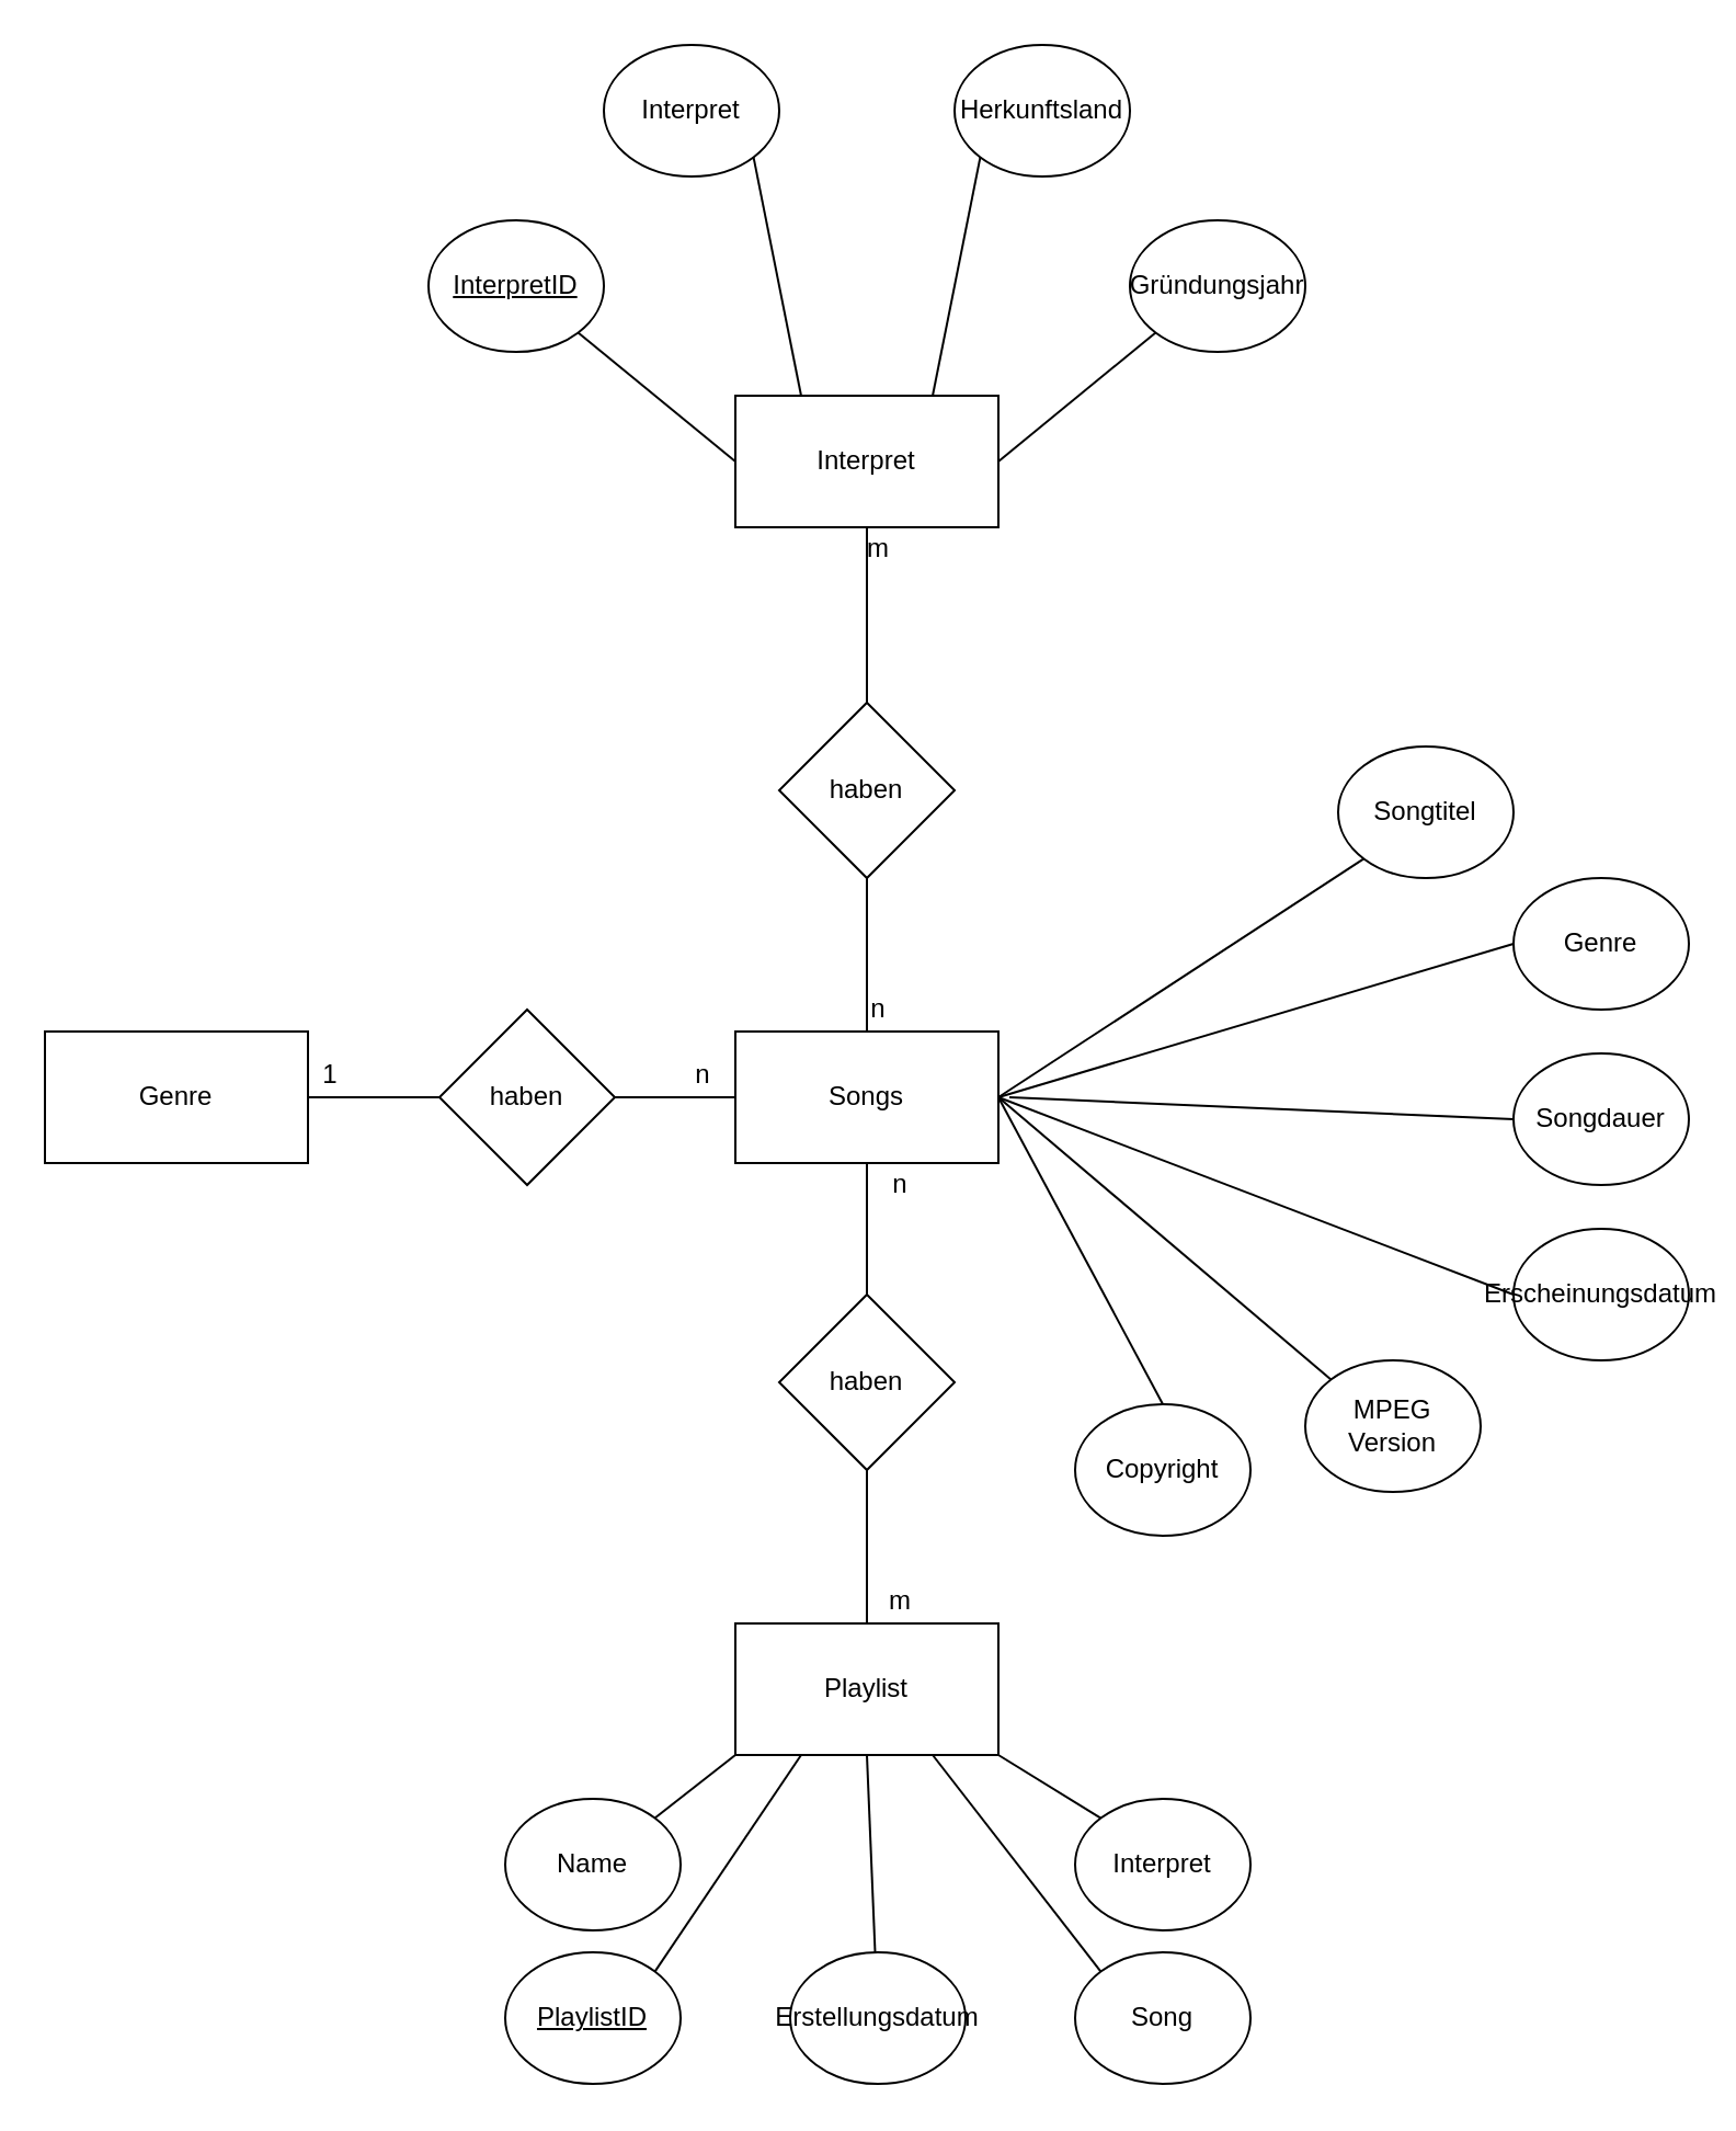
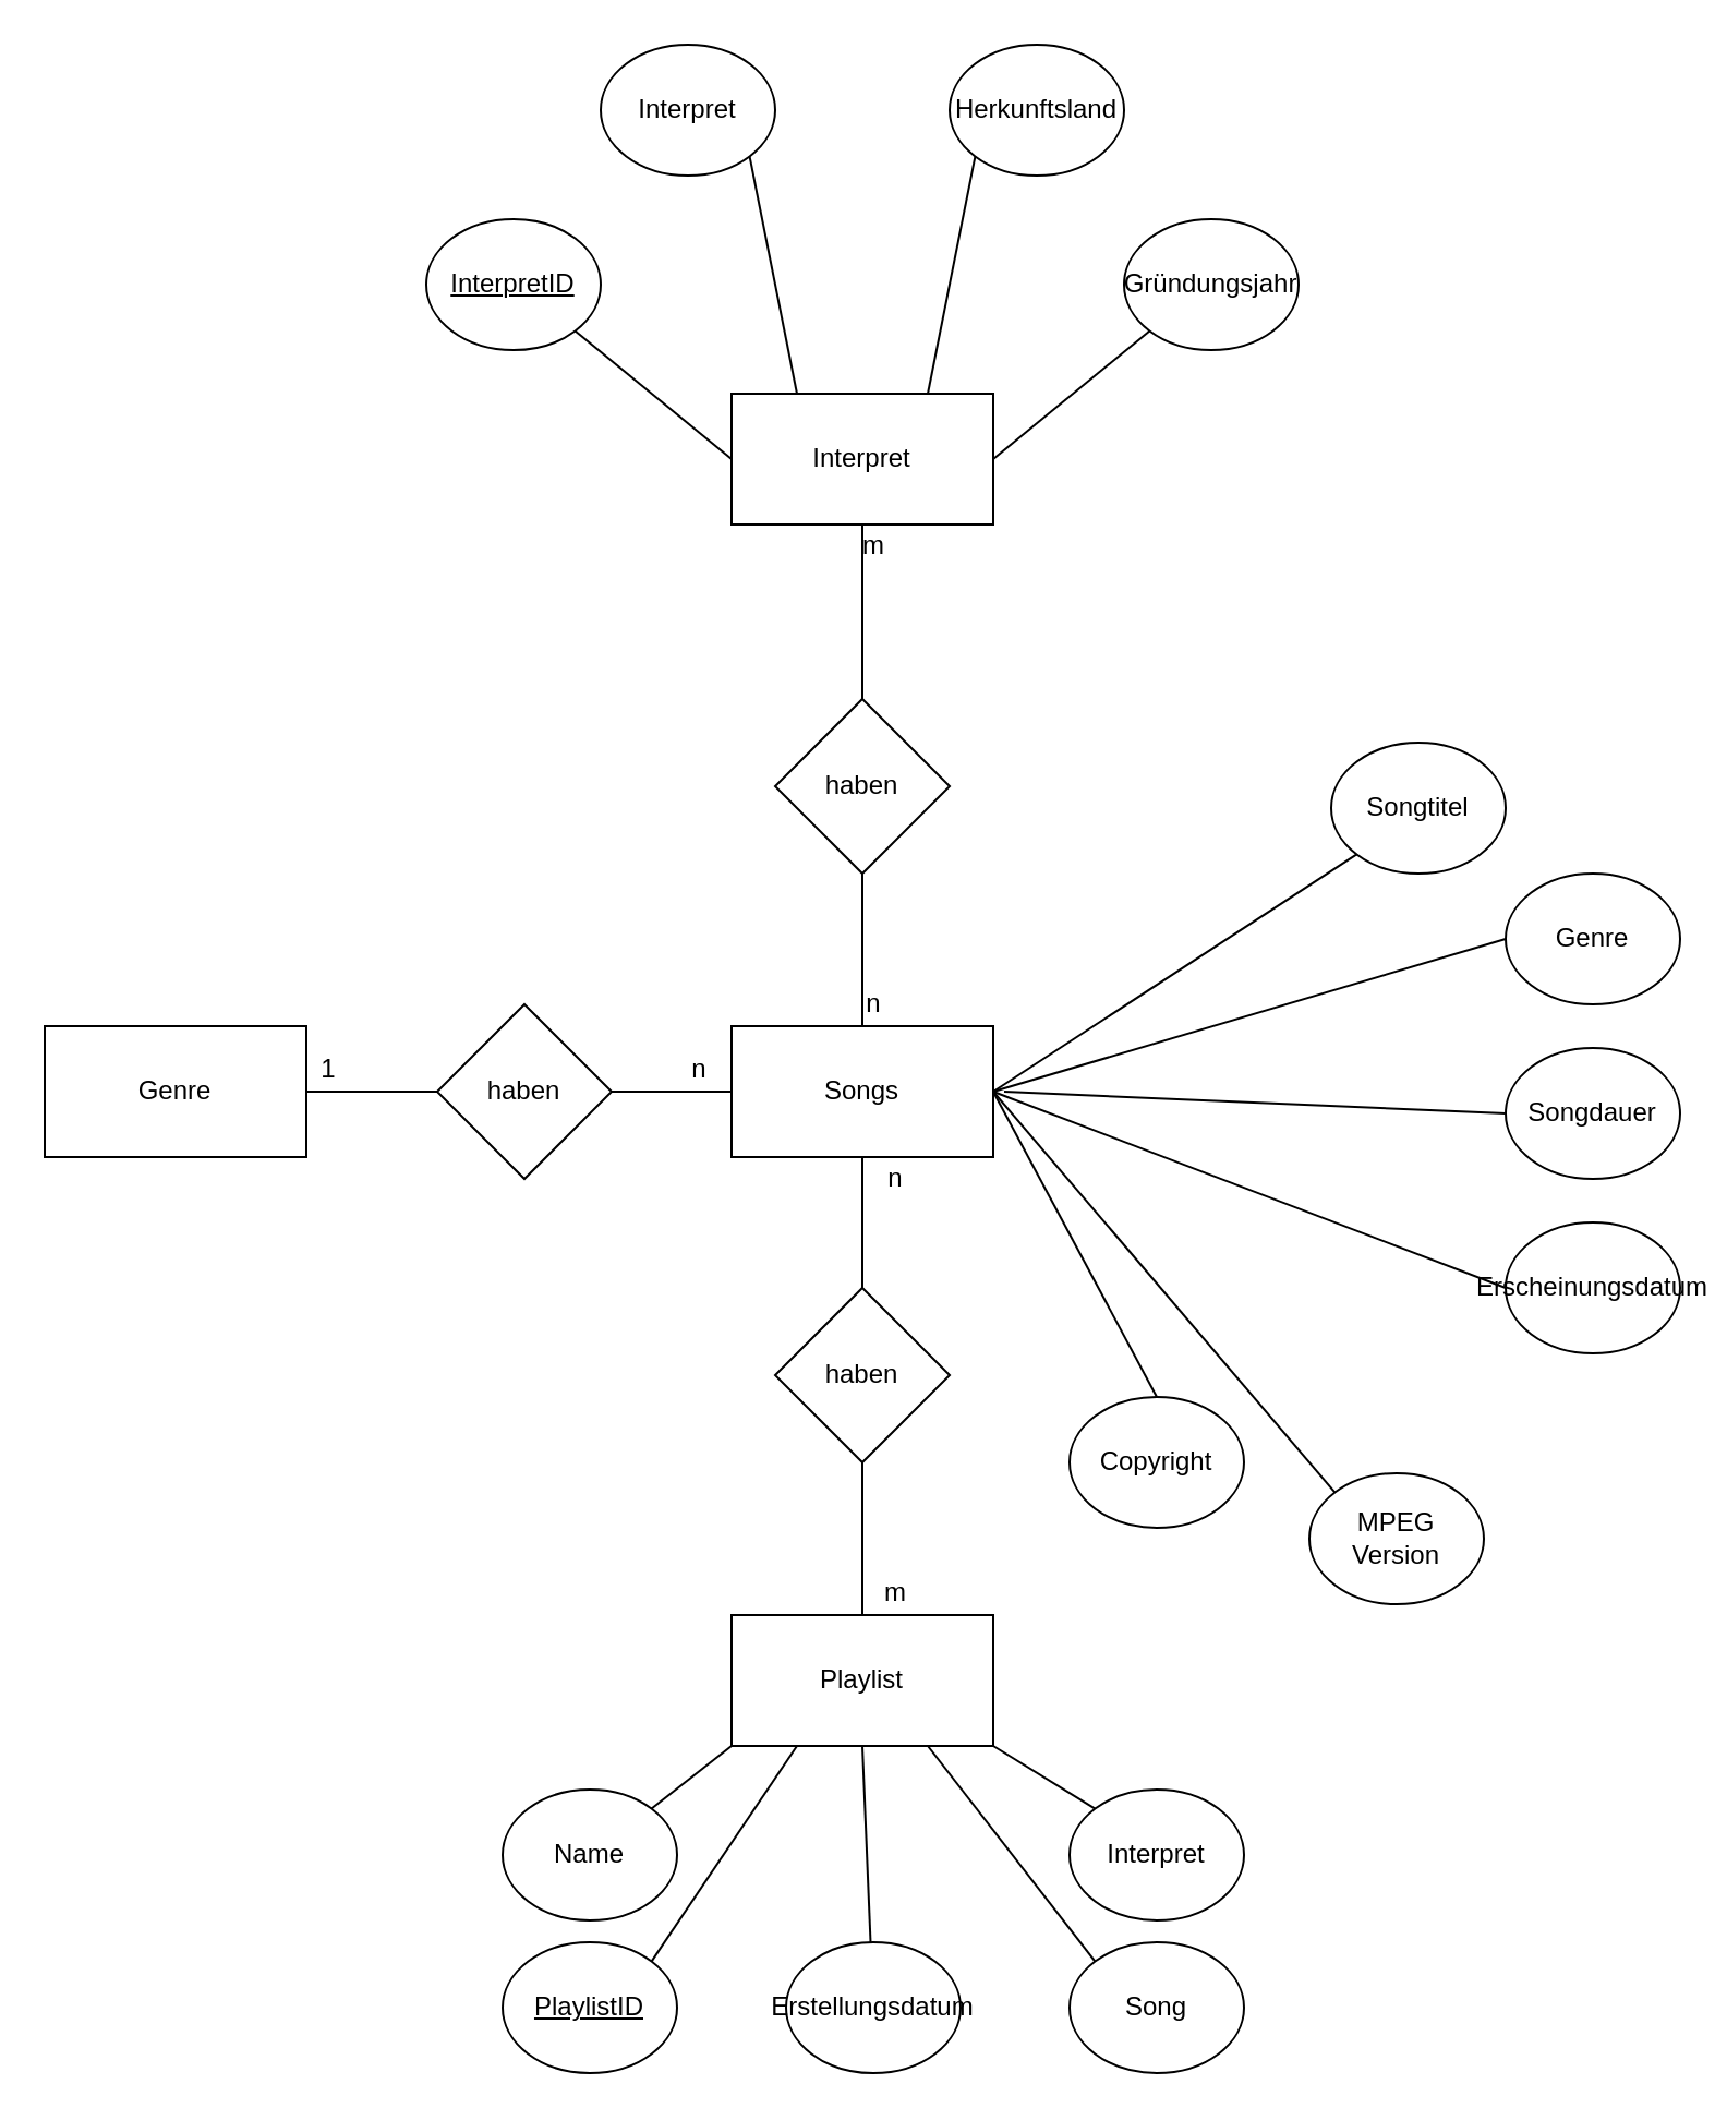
  <mxCell id="0" />
  <mxCell id="1" parent="0" />
  <mxCell id="2" value="Interpret" style="rounded=0;whiteSpace=wrap;html=1;" vertex="1" parent="1"><mxGeometry x="335" y="180" width="120" height="60" as="geometry" /></mxCell>
  <mxCell id="3" value="haben" style="rhombus;whiteSpace=wrap;html=1;" vertex="1" parent="1"><mxGeometry x="355" y="320" width="80" height="80" as="geometry" /></mxCell>
  <mxCell id="4" value="Songs" style="rounded=0;whiteSpace=wrap;html=1;" vertex="1" parent="1"><mxGeometry x="335" y="470" width="120" height="60" as="geometry" /></mxCell>
  <mxCell id="5" value="Playlist" style="rounded=0;whiteSpace=wrap;html=1;" vertex="1" parent="1"><mxGeometry x="335" y="740" width="120" height="60" as="geometry" /></mxCell>
  <mxCell id="6" value="Genre" style="rounded=0;whiteSpace=wrap;html=1;" vertex="1" parent="1"><mxGeometry x="20" y="470" width="120" height="60" as="geometry" /></mxCell>
  <mxCell id="7" value="haben" style="rhombus;whiteSpace=wrap;html=1;" vertex="1" parent="1"><mxGeometry x="355" y="590" width="80" height="80" as="geometry" /></mxCell>
  <mxCell id="8" value="haben" style="rhombus;whiteSpace=wrap;html=1;" vertex="1" parent="1"><mxGeometry x="200" y="460" width="80" height="80" as="geometry" /></mxCell>
  <mxCell id="9" value="&lt;u&gt;InterpretID&lt;/u&gt;" style="ellipse;whiteSpace=wrap;html=1;" vertex="1" parent="1"><mxGeometry x="195" y="100" width="80" height="60" as="geometry" /></mxCell>
  <mxCell id="10" value="Interpret" style="ellipse;whiteSpace=wrap;html=1;" vertex="1" parent="1"><mxGeometry x="275" y="20" width="80" height="60" as="geometry" /></mxCell>
  <mxCell id="11" value="Herkunftsland" style="ellipse;whiteSpace=wrap;html=1;" vertex="1" parent="1"><mxGeometry x="435" y="20" width="80" height="60" as="geometry" /></mxCell>
  <mxCell id="12" value="Gründungsjahr" style="ellipse;whiteSpace=wrap;html=1;" vertex="1" parent="1"><mxGeometry x="515" y="100" width="80" height="60" as="geometry" /></mxCell>
  <mxCell id="13" value="Songtitel" style="ellipse;whiteSpace=wrap;html=1;" vertex="1" parent="1"><mxGeometry x="610" y="340" width="80" height="60" as="geometry" /></mxCell>
  <mxCell id="14" value="Songdauer" style="ellipse;whiteSpace=wrap;html=1;" vertex="1" parent="1"><mxGeometry x="690" y="480" width="80" height="60" as="geometry" /></mxCell>
  <mxCell id="15" value="Genre" style="ellipse;whiteSpace=wrap;html=1;" vertex="1" parent="1"><mxGeometry x="690" y="400" width="80" height="60" as="geometry" /></mxCell>
  <mxCell id="16" value="Erscheinungsdatum" style="ellipse;whiteSpace=wrap;html=1;" vertex="1" parent="1"><mxGeometry x="690" y="560" width="80" height="60" as="geometry" /></mxCell>
- <mxCell id="17" value="MPEG Version" style="ellipse;whiteSpace=wrap;html=1;" vertex="1" parent="1"><mxGeometry x="595" y="620" width="80" height="60" as="geometry" /></mxCell>
+ <mxCell id="17" value="MPEG Version" style="ellipse;whiteSpace=wrap;html=1;" vertex="1" parent="1"><mxGeometry x="600" y="675" width="80" height="60" as="geometry" /></mxCell>
  <mxCell id="18" value="Copyright" style="ellipse;whiteSpace=wrap;html=1;" vertex="1" parent="1"><mxGeometry x="490" y="640" width="80" height="60" as="geometry" /></mxCell>
  <mxCell id="19" value="Name" style="ellipse;whiteSpace=wrap;html=1;" vertex="1" parent="1"><mxGeometry x="230" y="820" width="80" height="60" as="geometry" /></mxCell>
  <mxCell id="20" value="Erstellungsdatum" style="ellipse;whiteSpace=wrap;html=1;" vertex="1" parent="1"><mxGeometry x="360" y="890" width="80" height="60" as="geometry" /></mxCell>
  <mxCell id="21" value="Song" style="ellipse;whiteSpace=wrap;html=1;" vertex="1" parent="1"><mxGeometry x="490" y="890" width="80" height="60" as="geometry" /></mxCell>
  <mxCell id="22" value="Interpret" style="ellipse;whiteSpace=wrap;html=1;" vertex="1" parent="1"><mxGeometry x="490" y="820" width="80" height="60" as="geometry" /></mxCell>
  <mxCell id="23" value="&lt;u&gt;PlaylistID&lt;/u&gt;" style="ellipse;whiteSpace=wrap;html=1;" vertex="1" parent="1"><mxGeometry x="230" y="890" width="80" height="60" as="geometry" /></mxCell>
  <mxCell id="24" value="" style="endArrow=none;html=1;rounded=0;exitX=1;exitY=1;exitDx=0;exitDy=0;entryX=0;entryY=0.5;entryDx=0;entryDy=0;" edge="1" parent="1" source="9" target="2"><mxGeometry width="50" height="50" relative="1" as="geometry"><mxPoint x="350" y="220" as="sourcePoint" /><mxPoint x="400" y="170" as="targetPoint" /></mxGeometry></mxCell>
  <mxCell id="25" value="" style="endArrow=none;html=1;rounded=0;entryX=0.25;entryY=0;entryDx=0;entryDy=0;exitX=1;exitY=1;exitDx=0;exitDy=0;" edge="1" parent="1" source="10" target="2"><mxGeometry width="50" height="50" relative="1" as="geometry"><mxPoint x="340" y="80" as="sourcePoint" /><mxPoint x="345" y="220" as="targetPoint" /></mxGeometry></mxCell>
  <mxCell id="26" value="" style="endArrow=none;html=1;rounded=0;entryX=0.75;entryY=0;entryDx=0;entryDy=0;exitX=0;exitY=1;exitDx=0;exitDy=0;" edge="1" parent="1" source="11" target="2"><mxGeometry width="50" height="50" relative="1" as="geometry"><mxPoint x="353.284" y="81.213" as="sourcePoint" /><mxPoint x="375" y="190" as="targetPoint" /></mxGeometry></mxCell>
  <mxCell id="27" value="" style="endArrow=none;html=1;rounded=0;entryX=1;entryY=0.5;entryDx=0;entryDy=0;exitX=0;exitY=1;exitDx=0;exitDy=0;" edge="1" parent="1" source="12" target="2"><mxGeometry width="50" height="50" relative="1" as="geometry"><mxPoint x="456.716" y="81.213" as="sourcePoint" /><mxPoint x="435" y="190" as="targetPoint" /></mxGeometry></mxCell>
  <mxCell id="28" value="" style="endArrow=none;html=1;rounded=0;exitX=0;exitY=1;exitDx=0;exitDy=0;entryX=1;entryY=0.5;entryDx=0;entryDy=0;" edge="1" parent="1" source="13" target="4"><mxGeometry width="50" height="50" relative="1" as="geometry"><mxPoint x="511.716" y="381.213" as="sourcePoint" /><mxPoint x="450" y="500" as="targetPoint" /></mxGeometry></mxCell>
  <mxCell id="29" value="" style="endArrow=none;html=1;rounded=0;exitX=0;exitY=0.5;exitDx=0;exitDy=0;entryX=1;entryY=0.5;entryDx=0;entryDy=0;" edge="1" parent="1" source="15" target="4"><mxGeometry width="50" height="50" relative="1" as="geometry"><mxPoint x="631.716" y="401.213" as="sourcePoint" /><mxPoint x="465" y="510" as="targetPoint" /></mxGeometry></mxCell>
  <mxCell id="30" value="" style="endArrow=none;html=1;rounded=0;exitX=0;exitY=0.5;exitDx=0;exitDy=0;" edge="1" parent="1" source="14"><mxGeometry width="50" height="50" relative="1" as="geometry"><mxPoint x="700" y="440" as="sourcePoint" /><mxPoint x="460" y="500" as="targetPoint" /></mxGeometry></mxCell>
  <mxCell id="31" value="" style="endArrow=none;html=1;rounded=0;exitX=0;exitY=0.5;exitDx=0;exitDy=0;entryX=1;entryY=0.5;entryDx=0;entryDy=0;" edge="1" parent="1" source="16" target="4"><mxGeometry width="50" height="50" relative="1" as="geometry"><mxPoint x="700" y="520" as="sourcePoint" /><mxPoint x="470" y="510" as="targetPoint" /></mxGeometry></mxCell>
  <mxCell id="32" value="" style="endArrow=none;html=1;rounded=0;exitX=0;exitY=0;exitDx=0;exitDy=0;entryX=1;entryY=0.5;entryDx=0;entryDy=0;" edge="1" parent="1" source="17" target="4"><mxGeometry width="50" height="50" relative="1" as="geometry"><mxPoint x="700" y="600" as="sourcePoint" /><mxPoint x="465" y="510" as="targetPoint" /></mxGeometry></mxCell>
  <mxCell id="33" value="" style="endArrow=none;html=1;rounded=0;exitX=0.5;exitY=0;exitDx=0;exitDy=0;entryX=1;entryY=0.5;entryDx=0;entryDy=0;" edge="1" parent="1" source="18" target="4"><mxGeometry width="50" height="50" relative="1" as="geometry"><mxPoint x="616.716" y="638.787" as="sourcePoint" /><mxPoint x="460" y="500" as="targetPoint" /></mxGeometry></mxCell>
  <mxCell id="34" value="" style="endArrow=none;html=1;rounded=0;exitX=0;exitY=0;exitDx=0;exitDy=0;entryX=1;entryY=1;entryDx=0;entryDy=0;" edge="1" parent="1" source="22" target="5"><mxGeometry width="50" height="50" relative="1" as="geometry"><mxPoint x="626.716" y="648.787" as="sourcePoint" /><mxPoint x="475" y="520" as="targetPoint" /></mxGeometry></mxCell>
  <mxCell id="35" value="" style="endArrow=none;html=1;rounded=0;exitX=1;exitY=0;exitDx=0;exitDy=0;entryX=0;entryY=1;entryDx=0;entryDy=0;" edge="1" parent="1" source="19" target="5"><mxGeometry width="50" height="50" relative="1" as="geometry"><mxPoint x="511.716" y="838.787" as="sourcePoint" /><mxPoint x="465" y="810" as="targetPoint" /></mxGeometry></mxCell>
  <mxCell id="36" value="" style="endArrow=none;html=1;rounded=0;exitX=0.75;exitY=1;exitDx=0;exitDy=0;entryX=0;entryY=0;entryDx=0;entryDy=0;" edge="1" parent="1" source="5" target="21"><mxGeometry width="50" height="50" relative="1" as="geometry"><mxPoint x="521.716" y="848.787" as="sourcePoint" /><mxPoint x="475" y="820" as="targetPoint" /></mxGeometry></mxCell>
  <mxCell id="37" value="" style="endArrow=none;html=1;rounded=0;exitX=0.5;exitY=1;exitDx=0;exitDy=0;" edge="1" parent="1" source="5" target="20"><mxGeometry width="50" height="50" relative="1" as="geometry"><mxPoint x="435" y="810" as="sourcePoint" /><mxPoint x="511.716" y="908.787" as="targetPoint" /></mxGeometry></mxCell>
  <mxCell id="38" value="" style="endArrow=none;html=1;rounded=0;exitX=0.25;exitY=1;exitDx=0;exitDy=0;entryX=1;entryY=0;entryDx=0;entryDy=0;" edge="1" parent="1" source="5" target="23"><mxGeometry width="50" height="50" relative="1" as="geometry"><mxPoint x="405" y="810" as="sourcePoint" /><mxPoint x="408.751" y="900.015" as="targetPoint" /></mxGeometry></mxCell>
  <mxCell id="39" value="" style="endArrow=none;html=1;rounded=0;exitX=1;exitY=0.5;exitDx=0;exitDy=0;" edge="1" parent="1" source="6" target="8"><mxGeometry width="50" height="50" relative="1" as="geometry"><mxPoint x="350" y="320" as="sourcePoint" /><mxPoint x="400" y="270" as="targetPoint" /></mxGeometry></mxCell>
  <mxCell id="40" value="" style="endArrow=none;html=1;rounded=0;exitX=0;exitY=0.5;exitDx=0;exitDy=0;entryX=1;entryY=0.5;entryDx=0;entryDy=0;" edge="1" parent="1" source="4" target="8"><mxGeometry width="50" height="50" relative="1" as="geometry"><mxPoint x="150" y="510" as="sourcePoint" /><mxPoint x="210" y="510" as="targetPoint" /></mxGeometry></mxCell>
  <mxCell id="41" value="1" style="text;html=1;align=center;verticalAlign=middle;resizable=0;points=[];autosize=1;strokeColor=none;fillColor=none;" vertex="1" parent="1"><mxGeometry x="140" y="480" width="20" height="20" as="geometry" /></mxCell>
  <mxCell id="42" value="n" style="text;html=1;align=center;verticalAlign=middle;resizable=0;points=[];autosize=1;strokeColor=none;fillColor=none;" vertex="1" parent="1"><mxGeometry x="310" y="480" width="20" height="20" as="geometry" /></mxCell>
  <mxCell id="43" value="" style="endArrow=none;html=1;rounded=0;exitX=0.5;exitY=0;exitDx=0;exitDy=0;entryX=0.5;entryY=1;entryDx=0;entryDy=0;" edge="1" parent="1" source="3" target="2"><mxGeometry width="50" height="50" relative="1" as="geometry"><mxPoint x="350" y="320" as="sourcePoint" /><mxPoint x="400" y="270" as="targetPoint" /></mxGeometry></mxCell>
  <mxCell id="44" value="" style="endArrow=none;html=1;rounded=0;exitX=0.5;exitY=0;exitDx=0;exitDy=0;" edge="1" parent="1" source="4"><mxGeometry width="50" height="50" relative="1" as="geometry"><mxPoint x="350" y="320" as="sourcePoint" /><mxPoint x="395" y="400" as="targetPoint" /></mxGeometry></mxCell>
  <mxCell id="45" value="m" style="text;html=1;align=center;verticalAlign=middle;resizable=0;points=[];autosize=1;strokeColor=none;fillColor=none;" vertex="1" parent="1"><mxGeometry x="385" y="240" width="30" height="20" as="geometry" /></mxCell>
  <mxCell id="46" value="n" style="text;html=1;align=center;verticalAlign=middle;resizable=0;points=[];autosize=1;strokeColor=none;fillColor=none;" vertex="1" parent="1"><mxGeometry x="390" y="450" width="20" height="20" as="geometry" /></mxCell>
  <mxCell id="47" value="" style="endArrow=none;html=1;rounded=0;exitX=0.5;exitY=0;exitDx=0;exitDy=0;" edge="1" parent="1" source="7"><mxGeometry width="50" height="50" relative="1" as="geometry"><mxPoint x="350" y="520" as="sourcePoint" /><mxPoint x="395" y="530" as="targetPoint" /></mxGeometry></mxCell>
  <mxCell id="48" value="n" style="text;html=1;align=center;verticalAlign=middle;resizable=0;points=[];autosize=1;strokeColor=none;fillColor=none;" vertex="1" parent="1"><mxGeometry x="400" y="530" width="20" height="20" as="geometry" /></mxCell>
  <mxCell id="49" value="" style="endArrow=none;html=1;rounded=0;exitX=0.5;exitY=0;exitDx=0;exitDy=0;" edge="1" parent="1" source="5"><mxGeometry width="50" height="50" relative="1" as="geometry"><mxPoint x="350" y="520" as="sourcePoint" /><mxPoint x="395" y="670" as="targetPoint" /></mxGeometry></mxCell>
  <mxCell id="50" value="m" style="text;html=1;align=center;verticalAlign=middle;resizable=0;points=[];autosize=1;strokeColor=none;fillColor=none;" vertex="1" parent="1"><mxGeometry x="395" y="720" width="30" height="20" as="geometry" /></mxCell>
